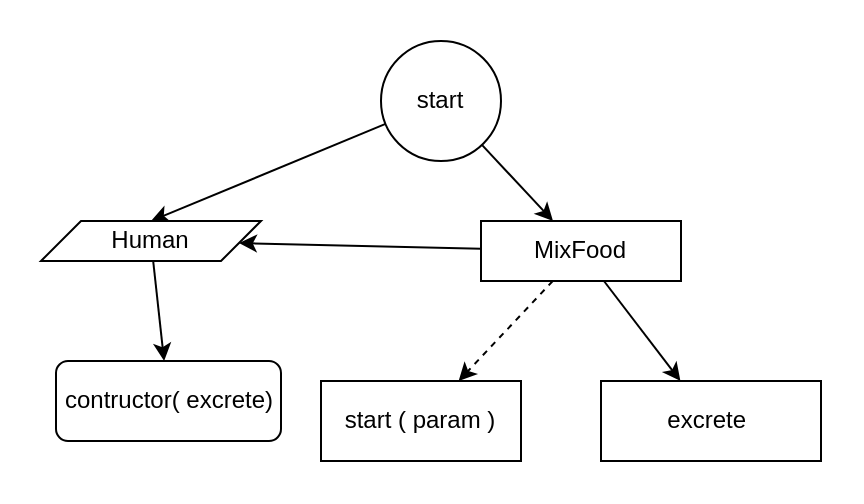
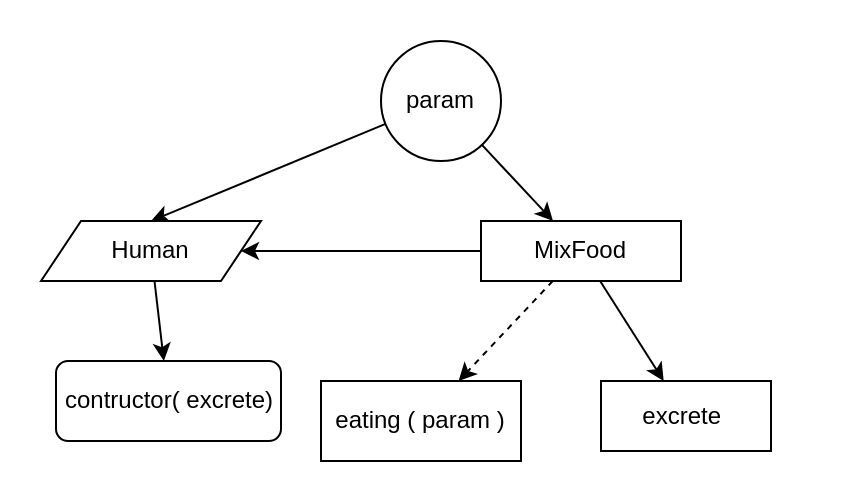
  <mxCell id="0" />
  <mxCell id="1" parent="0" />
  <mxCell id="2" value="" style="edgeStyle=none;html=1;" edge="1" parent="1" source="4" target="8"><mxGeometry relative="1" as="geometry" /></mxCell>
  <mxCell id="3" value="" style="edgeStyle=none;html=1;entryX=0.5;entryY=0;entryDx=0;entryDy=0;" edge="1" parent="1" source="4" target="12"><mxGeometry relative="1" as="geometry"><mxPoint x="156" y="110" as="targetPoint" /></mxGeometry></mxCell>
- <mxCell id="4" value="start" style="ellipse;whiteSpace=wrap;html=1;" vertex="1" parent="1"><mxGeometry x="190" y="20" width="60" height="60" as="geometry" /></mxCell>
+ <mxCell id="4" value="param" style="ellipse;whiteSpace=wrap;html=1;" vertex="1" parent="1"><mxGeometry x="190" y="20" width="60" height="60" as="geometry" /></mxCell>
  <mxCell id="5" value="" style="edgeStyle=none;html=1;dashed=1;" edge="1" parent="1" source="8" target="9"><mxGeometry relative="1" as="geometry" /></mxCell>
  <mxCell id="6" value="" style="edgeStyle=none;html=1;" edge="1" parent="1" source="8" target="10"><mxGeometry relative="1" as="geometry" /></mxCell>
  <mxCell id="7" value="" style="edgeStyle=none;html=1;" edge="1" parent="1" source="8" target="12"><mxGeometry relative="1" as="geometry" /></mxCell>
  <mxCell id="8" value="MixFood" style="whiteSpace=wrap;html=1;" vertex="1" parent="1"><mxGeometry x="240" y="110" width="100" height="30" as="geometry" /></mxCell>
- <mxCell id="9" value="start ( param )" style="whiteSpace=wrap;html=1;" vertex="1" parent="1"><mxGeometry x="160" y="190" width="100" height="40" as="geometry" /></mxCell>
- <mxCell id="10" value="excrete&amp;nbsp;" style="whiteSpace=wrap;html=1;" vertex="1" parent="1"><mxGeometry x="300" y="190" width="110" height="40" as="geometry" /></mxCell>
+ <mxCell id="9" value="eating ( param )" style="whiteSpace=wrap;html=1;" vertex="1" parent="1"><mxGeometry x="160" y="190" width="100" height="40" as="geometry" /></mxCell>
+ <mxCell id="10" value="excrete&amp;nbsp;" style="whiteSpace=wrap;html=1;" vertex="1" parent="1"><mxGeometry x="300" y="190" width="85" height="35" as="geometry" /></mxCell>
  <mxCell id="11" value="" style="edgeStyle=none;html=1;" edge="1" parent="1" source="12" target="13"><mxGeometry relative="1" as="geometry" /></mxCell>
- <mxCell id="12" value="Human" style="shape=parallelogram;perimeter=parallelogramPerimeter;whiteSpace=wrap;html=1;fixedSize=1;" vertex="1" parent="1"><mxGeometry x="20" y="110" width="110" height="20" as="geometry" /></mxCell>
+ <mxCell id="12" value="Human" style="shape=parallelogram;perimeter=parallelogramPerimeter;whiteSpace=wrap;html=1;fixedSize=1;" vertex="1" parent="1"><mxGeometry x="20" y="110" width="110" height="30" as="geometry" /></mxCell>
  <mxCell id="13" value="contructor( excrete)" style="rounded=1;whiteSpace=wrap;html=1;" vertex="1" parent="1"><mxGeometry x="27.5" y="180" width="112.5" height="40" as="geometry" /></mxCell>
